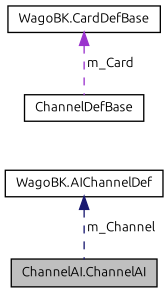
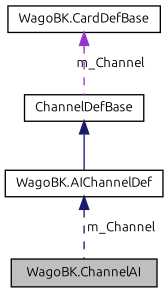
  digraph {
    fontname=Ubuntu
    node [color=black fillcolor=white fontname=Ubuntu fontsize=10 shape=record style=filled]
    edge [color=midnightblue dir=back fontname=Ubuntu fontsize=10 labelfontname=Arial labelfontsize=10 style=dashed]
-   n1 [fillcolor=grey75 fontcolor=black height=0.2 label="ChannelAI.ChannelAI" width=0.4]
+   n1 [fillcolor=grey75 fontcolor=black height=0.2 label="WagoBK.ChannelAI" width=0.4]
    n2 [height=0.2 label="WagoBK.AIChannelDef" width=0.4]
    n3 [height=0.2 label=ChannelDefBase width=0.4]
    n4 [height=0.2 label="WagoBK.CardDefBase" width=0.4]
    n2 -> n1 [label=" m_Channel"]
-   n4 -> n3 [color=darkorchid3 label=" m_Card"]
+   n3 -> n2 [style=solid]
+   n4 -> n3 [color=darkorchid3 label=" m_Channel"]
  }
